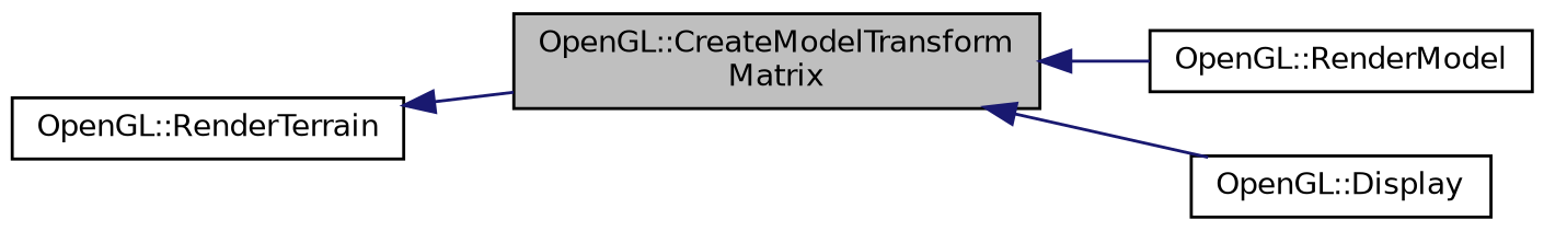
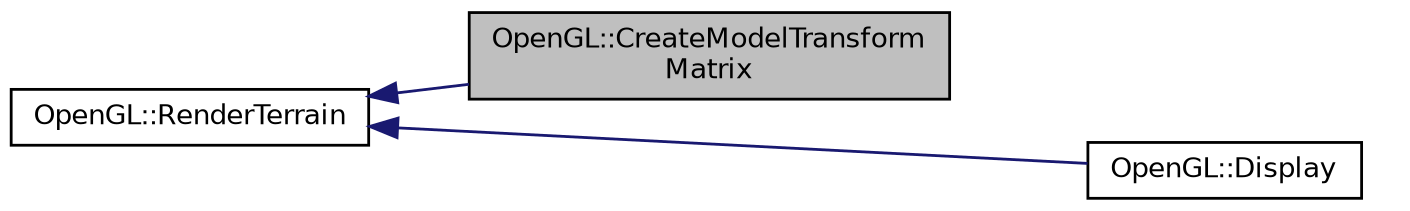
  digraph {
    rankdir=LR
    node [color=black fillcolor=white fontname=Helvetica fontsize=10 shape=record style=filled]
    edge [color=midnightblue dir=back fontname=Helvetica fontsize=10 labelfontname=Helvetica labelfontsize=10 style=solid]
    n1 [fillcolor=grey75 fontcolor=black height=0.2 label="OpenGL::CreateModelTransform\lMatrix" width=0.4]
-   n2 [height=0.2 label="OpenGL::RenderModel" width=0.4]
    n3 [height=0.2 label="OpenGL::Display" width=0.4]
    n4 [height=0.2 label="OpenGL::RenderTerrain" width=0.4]
-   n1 -> n2
-   n1 -> n3
+   n4 -> n3
    n4 -> n1
  }
